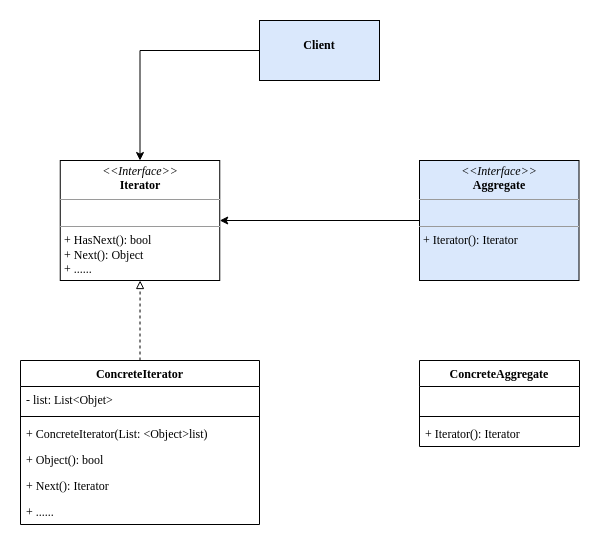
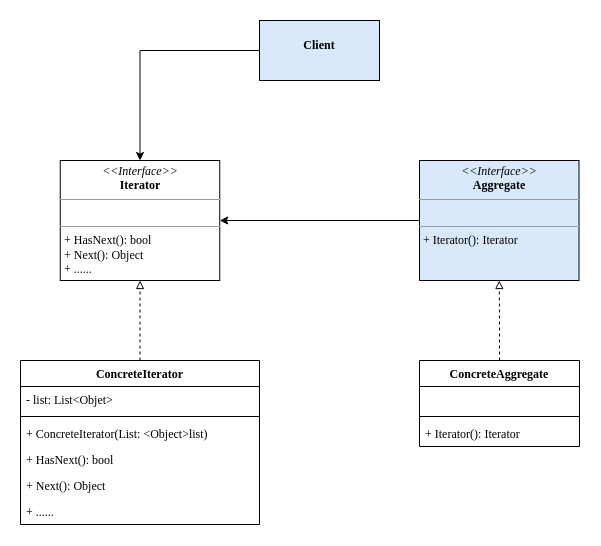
  <mxCell id="0" />
  <mxCell id="1" parent="0" />
  <mxCell id="2" style="edgeStyle=orthogonalEdgeStyle;rounded=0;orthogonalLoop=1;jettySize=auto;html=1;exitX=0;exitY=0.5;exitDx=0;exitDy=0;entryX=0.5;entryY=0;entryDx=0;entryDy=0;" edge="1" parent="1" source="3" target="19"><mxGeometry relative="1" as="geometry" /></mxCell>
  <mxCell id="3" value="&lt;p style=&quot;margin: 0px ; margin-top: 4px ; text-align: center&quot;&gt;&lt;br&gt;&lt;b&gt;Client&lt;/b&gt;&lt;/p&gt;" style="verticalAlign=top;align=left;overflow=fill;fontSize=12;fontFamily=Times New Roman;html=1;fillColor=#dae8fc;" vertex="1" parent="1"><mxGeometry x="259" y="20" width="120" height="60" as="geometry" /></mxCell>
  <mxCell id="4" value="ConcreteIterator" style="swimlane;fontStyle=1;align=center;verticalAlign=top;childLayout=stackLayout;horizontal=1;startSize=26;horizontalStack=0;resizeParent=1;resizeParentMax=0;resizeLast=0;collapsible=1;marginBottom=0;fontFamily=Times New Roman;" vertex="1" parent="1"><mxGeometry x="20" y="360" width="239" height="164" as="geometry" /></mxCell>
  <mxCell id="5" value="- list: List&lt;Objet&gt;" style="text;strokeColor=none;fillColor=none;align=left;verticalAlign=top;spacingLeft=4;spacingRight=4;overflow=hidden;rotatable=0;points=[[0,0.5],[1,0.5]];portConstraint=eastwest;fontFamily=Times New Roman;" vertex="1" parent="4"><mxGeometry y="26" width="239" height="26" as="geometry" /></mxCell>
  <mxCell id="6" value="" style="line;strokeWidth=1;fillColor=none;align=left;verticalAlign=middle;spacingTop=-1;spacingLeft=3;spacingRight=3;rotatable=0;labelPosition=right;points=[];portConstraint=eastwest;fontFamily=Times New Roman;" vertex="1" parent="4"><mxGeometry y="52" width="239" height="8" as="geometry" /></mxCell>
  <mxCell id="7" value="+ ConcreteIterator(List: &lt;Object&gt;list)&#10;" style="text;strokeColor=none;fillColor=none;align=left;verticalAlign=top;spacingLeft=4;spacingRight=4;overflow=hidden;rotatable=0;points=[[0,0.5],[1,0.5]];portConstraint=eastwest;fontFamily=Times New Roman;" vertex="1" parent="4"><mxGeometry y="60" width="239" height="26" as="geometry" /></mxCell>
- <mxCell id="8" value="+ Object(): bool&#10;" style="text;strokeColor=none;fillColor=none;align=left;verticalAlign=top;spacingLeft=4;spacingRight=4;overflow=hidden;rotatable=0;points=[[0,0.5],[1,0.5]];portConstraint=eastwest;fontFamily=Times New Roman;" vertex="1" parent="4"><mxGeometry y="86" width="239" height="26" as="geometry" /></mxCell>
- <mxCell id="9" value="+ Next(): Iterator&#10;" style="text;strokeColor=none;fillColor=none;align=left;verticalAlign=top;spacingLeft=4;spacingRight=4;overflow=hidden;rotatable=0;points=[[0,0.5],[1,0.5]];portConstraint=eastwest;fontFamily=Times New Roman;" vertex="1" parent="4"><mxGeometry y="112" width="239" height="26" as="geometry" /></mxCell>
+ <mxCell id="8" value="+ HasNext(): bool&#10;" style="text;strokeColor=none;fillColor=none;align=left;verticalAlign=top;spacingLeft=4;spacingRight=4;overflow=hidden;rotatable=0;points=[[0,0.5],[1,0.5]];portConstraint=eastwest;fontFamily=Times New Roman;" vertex="1" parent="4"><mxGeometry y="86" width="239" height="26" as="geometry" /></mxCell>
+ <mxCell id="9" value="+ Next(): Object&#10;" style="text;strokeColor=none;fillColor=none;align=left;verticalAlign=top;spacingLeft=4;spacingRight=4;overflow=hidden;rotatable=0;points=[[0,0.5],[1,0.5]];portConstraint=eastwest;fontFamily=Times New Roman;" vertex="1" parent="4"><mxGeometry y="112" width="239" height="26" as="geometry" /></mxCell>
  <mxCell id="10" value="+ ......" style="text;strokeColor=none;fillColor=none;align=left;verticalAlign=top;spacingLeft=4;spacingRight=4;overflow=hidden;rotatable=0;points=[[0,0.5],[1,0.5]];portConstraint=eastwest;fontFamily=Times New Roman;" vertex="1" parent="4"><mxGeometry y="138" width="239" height="26" as="geometry" /></mxCell>
  <mxCell id="11" value="ConcreteAggregate" style="swimlane;fontStyle=1;align=center;verticalAlign=top;childLayout=stackLayout;horizontal=1;startSize=26;horizontalStack=0;resizeParent=1;resizeParentMax=0;resizeLast=0;collapsible=1;marginBottom=0;fontFamily=Times New Roman;" vertex="1" parent="1"><mxGeometry x="419" y="360" width="160" height="86" as="geometry" /></mxCell>
  <mxCell id="12" value=" " style="text;strokeColor=none;fillColor=none;align=left;verticalAlign=top;spacingLeft=4;spacingRight=4;overflow=hidden;rotatable=0;points=[[0,0.5],[1,0.5]];portConstraint=eastwest;fontFamily=Times New Roman;" vertex="1" parent="11"><mxGeometry y="26" width="160" height="26" as="geometry" /></mxCell>
  <mxCell id="13" value="" style="line;strokeWidth=1;fillColor=none;align=left;verticalAlign=middle;spacingTop=-1;spacingLeft=3;spacingRight=3;rotatable=0;labelPosition=right;points=[];portConstraint=eastwest;fontFamily=Times New Roman;" vertex="1" parent="11"><mxGeometry y="52" width="160" height="8" as="geometry" /></mxCell>
  <mxCell id="14" value="+ Iterator(): Iterator&#10;" style="text;strokeColor=none;fillColor=none;align=left;verticalAlign=top;spacingLeft=4;spacingRight=4;overflow=hidden;rotatable=0;points=[[0,0.5],[1,0.5]];portConstraint=eastwest;fontFamily=Times New Roman;" vertex="1" parent="11"><mxGeometry y="60" width="160" height="26" as="geometry" /></mxCell>
+ <mxCell id="15" style="rounded=0;orthogonalLoop=1;jettySize=auto;html=1;fontFamily=Times New Roman;entryX=0.5;entryY=1;entryDx=0;entryDy=0;exitX=0.5;exitY=0;exitDx=0;exitDy=0;endArrow=block;endFill=0;dashed=1;edgeStyle=orthogonalEdgeStyle;" edge="1" parent="1" source="11" target="17"><mxGeometry relative="1" as="geometry"><mxPoint x="209" y="311" as="sourcePoint" /><mxPoint x="350" y="311" as="targetPoint" /></mxGeometry></mxCell>
  <mxCell id="16" style="edgeStyle=orthogonalEdgeStyle;rounded=0;orthogonalLoop=1;jettySize=auto;html=1;" edge="1" parent="1" source="17" target="19"><mxGeometry relative="1" as="geometry" /></mxCell>
  <mxCell id="17" value="&lt;p style=&quot;margin:0px;margin-top:4px;text-align:center;&quot;&gt;&lt;i&gt;&amp;lt;&amp;lt;Interface&amp;gt;&amp;gt;&lt;/i&gt;&lt;br&gt;&lt;b&gt;Aggregate&lt;/b&gt;&lt;/p&gt;&lt;hr size=&quot;1&quot;&gt;&lt;p style=&quot;margin:0px;margin-left:4px;&quot;&gt;&lt;br&gt;&lt;/p&gt;&lt;hr size=&quot;1&quot;&gt;&lt;p style=&quot;margin:0px;margin-left:4px;&quot;&gt;+ Iterator(): Iterator&lt;br&gt;&lt;/p&gt;" style="verticalAlign=top;align=left;overflow=fill;fontSize=12;fontFamily=Times New Roman;html=1;fillColor=#dae8fc;" vertex="1" parent="1"><mxGeometry x="419" y="160" width="159.5" height="120" as="geometry" /></mxCell>
  <mxCell id="18" style="rounded=0;orthogonalLoop=1;jettySize=auto;html=1;fontFamily=Times New Roman;endArrow=block;endFill=0;dashed=1;edgeStyle=orthogonalEdgeStyle;" edge="1" parent="1" source="4" target="19"><mxGeometry relative="1" as="geometry"><mxPoint x="429.5" y="351" as="sourcePoint" /><mxPoint x="429.25" y="271" as="targetPoint" /></mxGeometry></mxCell>
  <mxCell id="19" value="&lt;p style=&quot;margin:0px;margin-top:4px;text-align:center;&quot;&gt;&lt;i&gt;&amp;lt;&amp;lt;Interface&amp;gt;&amp;gt;&lt;/i&gt;&lt;br&gt;&lt;b&gt;Iterator&lt;/b&gt;&lt;/p&gt;&lt;hr size=&quot;1&quot;&gt;&lt;p style=&quot;margin:0px;margin-left:4px;&quot;&gt;&lt;br&gt;&lt;/p&gt;&lt;hr size=&quot;1&quot;&gt;&lt;p style=&quot;margin:0px;margin-left:4px;&quot;&gt;+ HasNext(): bool&lt;br&gt;&lt;/p&gt;&lt;p style=&quot;margin:0px;margin-left:4px;&quot;&gt;+ Next(): Object&lt;/p&gt;&lt;p style=&quot;margin:0px;margin-left:4px;&quot;&gt;+ ......&lt;/p&gt;" style="verticalAlign=top;align=left;overflow=fill;fontSize=12;fontFamily=Times New Roman;html=1;" vertex="1" parent="1"><mxGeometry x="59.75" y="160" width="159.5" height="120" as="geometry" /></mxCell>
